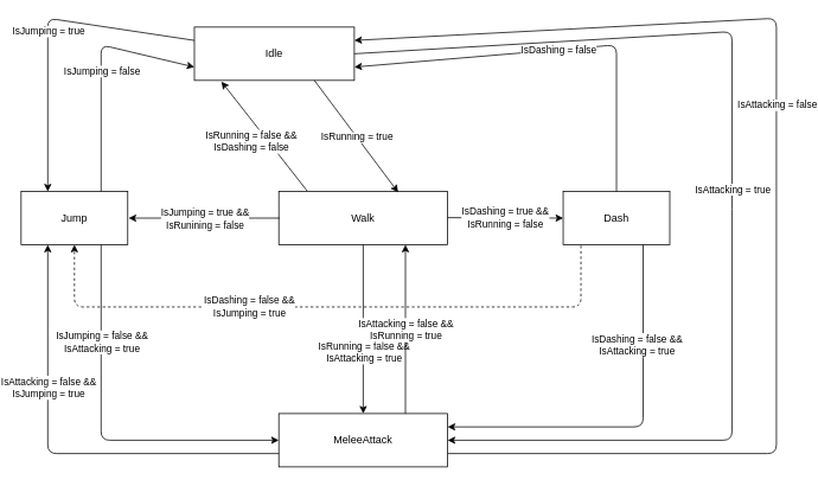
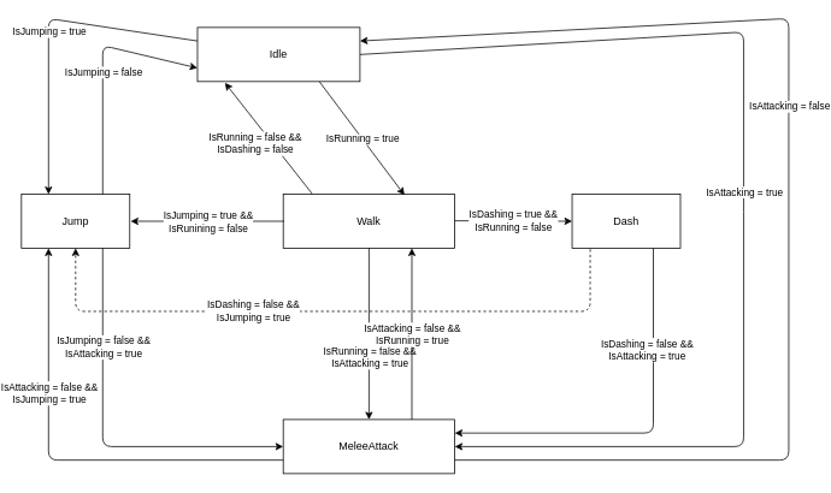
  <mxCell id="0" />
  <mxCell id="1" parent="0" />
  <mxCell id="2" value="Walk" style="rounded=0;whiteSpace=wrap;html=1;" parent="1" vertex="1"><mxGeometry x="310" y="215" width="190" height="60" as="geometry" /></mxCell>
  <mxCell id="3" value="Idle" style="rounded=0;whiteSpace=wrap;html=1;" parent="1" vertex="1"><mxGeometry x="215" y="30" width="180" height="60" as="geometry" /></mxCell>
  <mxCell id="4" value="Jump" style="rounded=0;whiteSpace=wrap;html=1;" parent="1" vertex="1"><mxGeometry x="20" y="215" width="120" height="60" as="geometry" /></mxCell>
  <mxCell id="5" value="Dash" style="rounded=0;whiteSpace=wrap;html=1;" parent="1" vertex="1"><mxGeometry x="630" y="215" width="120" height="60" as="geometry" /></mxCell>
  <mxCell id="6" value="MeleeAttack" style="rounded=0;whiteSpace=wrap;html=1;" parent="1" vertex="1"><mxGeometry x="310" y="465" width="190" height="60" as="geometry" /></mxCell>
  <mxCell id="7" value="" style="endArrow=classic;html=1;entryX=0.169;entryY=1.023;entryDx=0;entryDy=0;entryPerimeter=0;exitX=0.168;exitY=-0.01;exitDx=0;exitDy=0;exitPerimeter=0;" parent="1" source="2" target="3" edge="1"><mxGeometry relative="1" as="geometry"><mxPoint x="355" y="215" as="sourcePoint" /><mxPoint x="410" y="205" as="targetPoint" /></mxGeometry></mxCell>
  <mxCell id="8" value="IsRunning = false &amp;amp;&amp;amp;&lt;br&gt;IsDashing = false&lt;br&gt;" style="edgeLabel;resizable=0;html=1;align=center;verticalAlign=middle;" parent="7" connectable="0" vertex="1"><mxGeometry relative="1" as="geometry"><mxPoint x="-15" y="5" as="offset" /></mxGeometry></mxCell>
  <mxCell id="9" value="" style="endArrow=classic;html=1;exitX=0.75;exitY=1;exitDx=0;exitDy=0;entryX=0.707;entryY=0.017;entryDx=0;entryDy=0;entryPerimeter=0;" parent="1" source="3" target="2" edge="1"><mxGeometry relative="1" as="geometry"><mxPoint x="310" y="205" as="sourcePoint" /><mxPoint x="410" y="205" as="targetPoint" /></mxGeometry></mxCell>
  <mxCell id="10" value="IsRunning = true" style="edgeLabel;resizable=0;html=1;align=center;verticalAlign=middle;" parent="9" connectable="0" vertex="1"><mxGeometry relative="1" as="geometry" /></mxCell>
  <mxCell id="11" value="" style="endArrow=classic;html=1;exitX=0;exitY=0.25;exitDx=0;exitDy=0;entryX=0.25;entryY=0;entryDx=0;entryDy=0;" parent="1" source="3" target="4" edge="1"><mxGeometry relative="1" as="geometry"><mxPoint x="310" y="205" as="sourcePoint" /><mxPoint x="410" y="205" as="targetPoint" /><Array as="points"><mxPoint x="50" y="20" /></Array></mxGeometry></mxCell>
  <mxCell id="12" value="IsJumping = true" style="edgeLabel;resizable=0;html=1;align=center;verticalAlign=middle;" parent="11" connectable="0" vertex="1"><mxGeometry relative="1" as="geometry" /></mxCell>
  <mxCell id="13" value="" style="endArrow=classic;html=1;exitX=0.75;exitY=0;exitDx=0;exitDy=0;entryX=0;entryY=0.75;entryDx=0;entryDy=0;" parent="1" source="4" target="3" edge="1"><mxGeometry relative="1" as="geometry"><mxPoint x="310" y="205" as="sourcePoint" /><mxPoint x="410" y="205" as="targetPoint" /><Array as="points"><mxPoint x="110" y="50" /></Array></mxGeometry></mxCell>
  <mxCell id="14" value="IsJumping = false" style="edgeLabel;resizable=0;html=1;align=center;verticalAlign=middle;" parent="13" connectable="0" vertex="1"><mxGeometry relative="1" as="geometry" /></mxCell>
  <mxCell id="15" value="" style="endArrow=classic;html=1;entryX=0;entryY=0.5;entryDx=0;entryDy=0;" parent="1" target="5" edge="1"><mxGeometry relative="1" as="geometry"><mxPoint x="500" y="244.5" as="sourcePoint" /><mxPoint x="600" y="244.5" as="targetPoint" /></mxGeometry></mxCell>
  <mxCell id="16" value="IsDashing = true &amp;amp;&amp;amp;&lt;br&gt;IsRunning = false" style="edgeLabel;resizable=0;html=1;align=center;verticalAlign=middle;" parent="15" connectable="0" vertex="1"><mxGeometry relative="1" as="geometry" /></mxCell>
- <mxCell id="17" value="" style="endArrow=classic;html=1;exitX=0.5;exitY=0;exitDx=0;exitDy=0;entryX=1;entryY=0.75;entryDx=0;entryDy=0;" parent="1" source="5" target="3" edge="1"><mxGeometry relative="1" as="geometry"><mxPoint x="310" y="205" as="sourcePoint" /><mxPoint x="410" y="205" as="targetPoint" /><Array as="points"><mxPoint x="690" y="50" /></Array></mxGeometry></mxCell>
- <mxCell id="18" value="IsDashing = false" style="edgeLabel;resizable=0;html=1;align=center;verticalAlign=middle;" parent="17" connectable="0" vertex="1"><mxGeometry relative="1" as="geometry" /></mxCell>
  <mxCell id="19" value="IsDashing = false &amp;amp;&amp;amp;&lt;br&gt;IsJumping = true" style="endArrow=classic;html=1;exitX=0.167;exitY=1.017;exitDx=0;exitDy=0;entryX=0.5;entryY=1;entryDx=0;entryDy=0;exitPerimeter=0;dashed=1;" parent="1" source="5" edge="1" target="4"><mxGeometry x="0.246" relative="1" as="geometry"><mxPoint x="632" y="275" as="sourcePoint" /><mxPoint x="52" y="275" as="targetPoint" /><Array as="points"><mxPoint x="650" y="315" /><mxPoint x="650" y="345" /><mxPoint x="80" y="345" /></Array><mxPoint as="offset" /></mxGeometry></mxCell>
  <mxCell id="20" value="" style="endArrow=classic;html=1;exitX=0;exitY=0.5;exitDx=0;exitDy=0;entryX=1;entryY=0.5;entryDx=0;entryDy=0;" parent="1" edge="1"><mxGeometry relative="1" as="geometry"><mxPoint x="311" y="245" as="sourcePoint" /><mxPoint x="141" y="245" as="targetPoint" /></mxGeometry></mxCell>
  <mxCell id="21" value="IsJumping = true &amp;amp;&amp;amp;&lt;br&gt;IsRunining = false" style="edgeLabel;resizable=0;html=1;align=center;verticalAlign=middle;" parent="20" connectable="0" vertex="1"><mxGeometry relative="1" as="geometry" /></mxCell>
  <mxCell id="22" value="" style="endArrow=classic;html=1;exitX=0.75;exitY=1;exitDx=0;exitDy=0;entryX=0;entryY=0.5;entryDx=0;entryDy=0;" parent="1" source="4" target="6" edge="1"><mxGeometry relative="1" as="geometry"><mxPoint x="110" y="285" as="sourcePoint" /><mxPoint x="410" y="285" as="targetPoint" /><Array as="points"><mxPoint x="110" y="495" /></Array></mxGeometry></mxCell>
  <mxCell id="23" value="IsJumping = false &amp;amp;&amp;amp;&lt;br&gt;IsAttacking = true" style="edgeLabel;resizable=0;html=1;align=center;verticalAlign=middle;" parent="22" connectable="0" vertex="1"><mxGeometry relative="1" as="geometry"><mxPoint y="-100.59" as="offset" /></mxGeometry></mxCell>
  <mxCell id="24" value="" style="endArrow=classic;html=1;exitX=1;exitY=0.5;exitDx=0;exitDy=0;entryX=1;entryY=0.5;entryDx=0;entryDy=0;" parent="1" source="3" target="6" edge="1"><mxGeometry relative="1" as="geometry"><mxPoint x="230" y="285" as="sourcePoint" /><mxPoint x="330" y="285" as="targetPoint" /><Array as="points"><mxPoint x="820" y="35" /><mxPoint x="820" y="225" /><mxPoint x="820" y="495" /></Array></mxGeometry></mxCell>
  <mxCell id="25" value="IsAttacking = true" style="edgeLabel;resizable=0;html=1;align=center;verticalAlign=middle;" parent="24" connectable="0" vertex="1"><mxGeometry relative="1" as="geometry" /></mxCell>
  <mxCell id="26" value="" style="endArrow=classic;html=1;exitX=0.5;exitY=1;exitDx=0;exitDy=0;entryX=0.5;entryY=0;entryDx=0;entryDy=0;" parent="1" source="2" target="6" edge="1"><mxGeometry relative="1" as="geometry"><mxPoint x="230" y="285" as="sourcePoint" /><mxPoint x="400" y="461" as="targetPoint" /><Array as="points" /></mxGeometry></mxCell>
  <mxCell id="27" value="IsRunning = false &amp;amp;&amp;amp;&lt;br&gt;IsAttacking = true" style="edgeLabel;resizable=0;html=1;align=center;verticalAlign=middle;" parent="26" connectable="0" vertex="1"><mxGeometry relative="1" as="geometry"><mxPoint y="25" as="offset" /></mxGeometry></mxCell>
  <mxCell id="28" value="" style="endArrow=classic;html=1;exitX=0.75;exitY=1;exitDx=0;exitDy=0;entryX=1;entryY=0.25;entryDx=0;entryDy=0;" parent="1" source="5" target="6" edge="1"><mxGeometry relative="1" as="geometry"><mxPoint x="230" y="285" as="sourcePoint" /><mxPoint x="330" y="285" as="targetPoint" /><Array as="points"><mxPoint x="720" y="480" /></Array></mxGeometry></mxCell>
  <mxCell id="29" value="IsDashing = false &amp;amp;&amp;amp;&lt;br&gt;IsAttacking = true" style="edgeLabel;resizable=0;html=1;align=center;verticalAlign=middle;" parent="28" connectable="0" vertex="1"><mxGeometry relative="1" as="geometry"><mxPoint y="-92.35" as="offset" /></mxGeometry></mxCell>
  <mxCell id="30" value="" style="endArrow=classic;html=1;exitX=1;exitY=0.75;exitDx=0;exitDy=0;entryX=1;entryY=0.25;entryDx=0;entryDy=0;" edge="1" parent="1" source="6" target="3"><mxGeometry relative="1" as="geometry"><mxPoint x="420" y="275" as="sourcePoint" /><mxPoint x="840" y="510" as="targetPoint" /><Array as="points"><mxPoint x="870" y="510" /><mxPoint x="870" y="20" /></Array></mxGeometry></mxCell>
  <mxCell id="31" value="IsAttacking = false" style="edgeLabel;resizable=0;html=1;align=center;verticalAlign=middle;" connectable="0" vertex="1" parent="30"><mxGeometry relative="1" as="geometry"><mxPoint y="-95" as="offset" /></mxGeometry></mxCell>
  <mxCell id="32" value="" style="endArrow=classic;html=1;exitX=0.75;exitY=0;exitDx=0;exitDy=0;entryX=0.75;entryY=1;entryDx=0;entryDy=0;" edge="1" parent="1" source="6" target="2"><mxGeometry relative="1" as="geometry"><mxPoint x="420" y="255" as="sourcePoint" /><mxPoint x="520" y="255" as="targetPoint" /></mxGeometry></mxCell>
  <mxCell id="33" value="IsAttacking = false &amp;amp;&amp;amp;&lt;br&gt;IsRunning = true" style="edgeLabel;resizable=0;html=1;align=center;verticalAlign=middle;" connectable="0" vertex="1" parent="32"><mxGeometry relative="1" as="geometry" /></mxCell>
  <mxCell id="34" value="" style="endArrow=classic;html=1;exitX=0;exitY=0.75;exitDx=0;exitDy=0;entryX=0.25;entryY=1;entryDx=0;entryDy=0;" edge="1" parent="1" source="6" target="4"><mxGeometry relative="1" as="geometry"><mxPoint x="420" y="245" as="sourcePoint" /><mxPoint x="30" y="510" as="targetPoint" /><Array as="points"><mxPoint x="50" y="510" /></Array></mxGeometry></mxCell>
  <mxCell id="35" value="IsAttacking = false &amp;amp;&amp;amp;&lt;br&gt;IsJumping = true" style="edgeLabel;resizable=0;html=1;align=center;verticalAlign=middle;" connectable="0" vertex="1" parent="34"><mxGeometry relative="1" as="geometry"><mxPoint x="-12" y="-75" as="offset" /></mxGeometry></mxCell>
